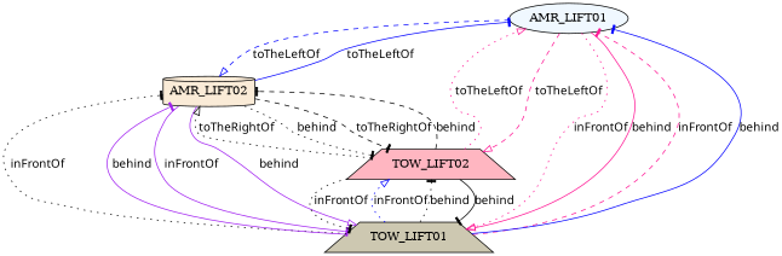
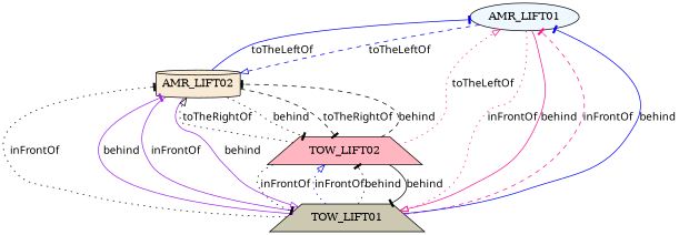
  digraph {
    node [shape=trapezium style=filled]
    edge [arrowhead=tee color=black fontname=Sans style=dotted]
    n1 [fillcolor=aliceblue label=AMR_LIFT01 shape=ellipse]
    n2 [fillcolor=antiquewhite label=AMR_LIFT02 shape=cylinder]
    n3 [fillcolor=cornsilk3 label=TOW_LIFT01]
    n4 [fillcolor=lightpink label=TOW_LIFT02]
    n1 -> n2 [arrowhead=onormal color=blue label=toTheLeftOf style=dashed]
    n1 -> n3 [arrowhead=onormal color=deeppink label=inFrontOf]
    n1 -> n3 [arrowhead=onormal color=deeppink label=behind style=solid]
-   n1 -> n4 [arrowhead=onormal color=deeppink label=toTheLeftOf style=dashed]
    n2 -> n1 [color=blue label=toTheLeftOf style=solid]
    n2 -> n3 [color=purple label=inFrontOf style=solid]
    n2 -> n3 [arrowhead=onormal color=purple label=behind style=solid]
    n2 -> n4 [label=behind]
    n2 -> n4 [label=toTheRightOf style=dashed]
    n3 -> n1 [color=deeppink label=inFrontOf style=dashed]
    n3 -> n1 [color=blue label=behind style=solid]
    n3 -> n2 [label=inFrontOf]
    n3 -> n2 [color=purple label=behind style=solid]
    n3 -> n4 [arrowhead=onormal color=blue label=inFrontOf]
    n3 -> n4 [label=behind]
    n4 -> n1 [arrowhead=onormal color=deeppink label=toTheLeftOf]
    n4 -> n2 [label=behind style=dashed]
    n4 -> n2 [arrowhead=onormal label=toTheRightOf]
    n4 -> n3 [label=inFrontOf]
    n4 -> n3 [label=behind style=solid]
  }
